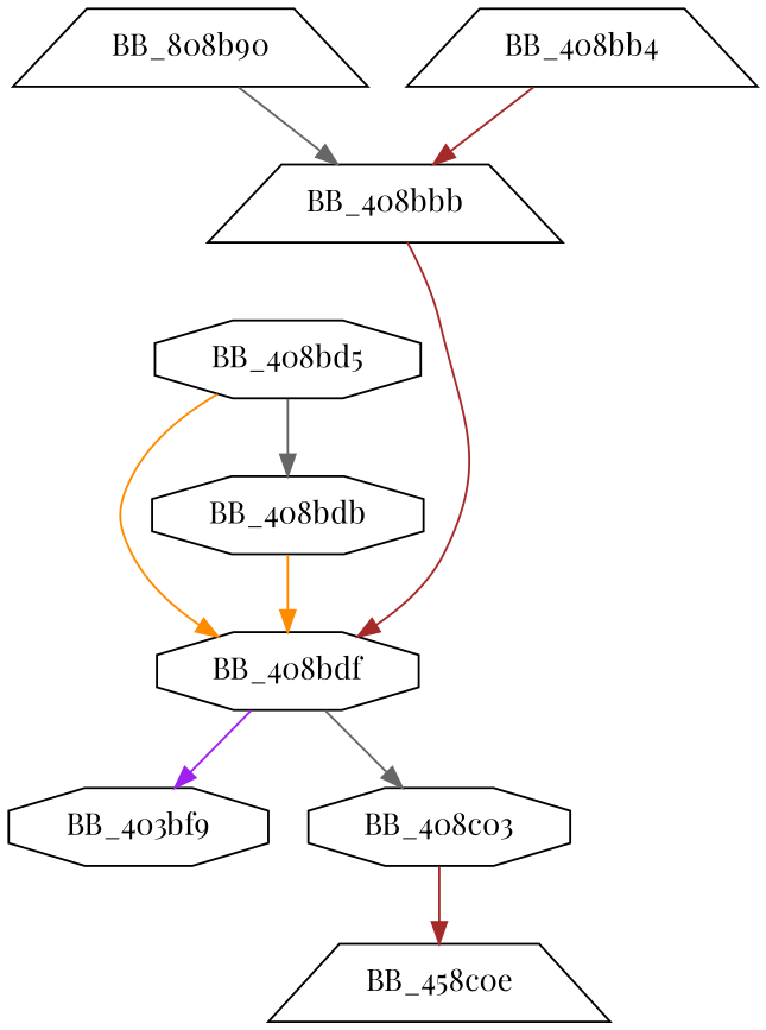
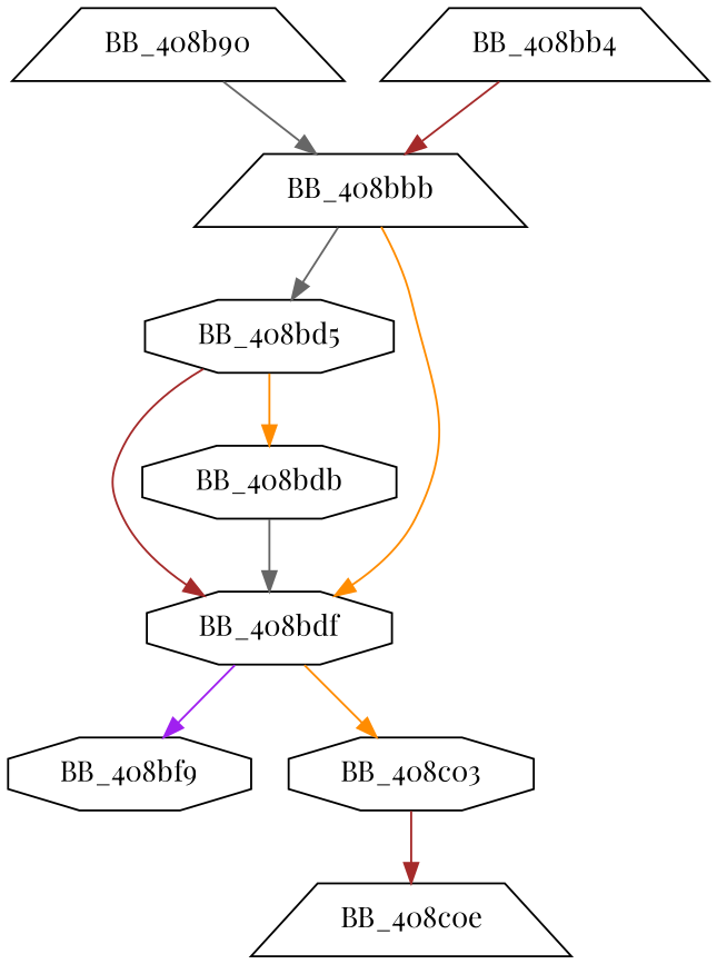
  digraph {
    fontname="Playfair Display"
    node [fontname="Playfair Display" shape=octagon]
    edge [color=gray40 fontname="Playfair Display"]
-   BB_408b90 [shape=trapezium label=BB_808b90]
+   BB_408b90 [shape=trapezium]
    BB_408bbb [shape=trapezium]
    BB_408bd5
    BB_408bdf
    n5 [label=BB_408bb4 shape=trapezium]
    BB_408bdb
-   BB_408bf9 [label=BB_403bf9]
+   BB_408bf9
    BB_408c03
-   BB_408c0e [shape=trapezium label=BB_458c0e]
+   BB_408c0e [shape=trapezium]
    BB_408b90 -> BB_408bbb
-   BB_408bbb -> BB_408bdf [color=brown]
-   BB_408bd5 -> BB_408bdf [color=darkorange]
-   BB_408bd5 -> BB_408bdb
+   BB_408bbb -> BB_408bd5
+   BB_408bbb -> BB_408bdf [color=darkorange]
+   BB_408bd5 -> BB_408bdf [color=brown]
+   BB_408bd5 -> BB_408bdb [color=darkorange]
    BB_408bdf -> BB_408bf9 [color=purple]
-   BB_408bdf -> BB_408c03
+   BB_408bdf -> BB_408c03 [color=darkorange]
    n5 -> BB_408bbb [color=brown]
-   BB_408bdb -> BB_408bdf [color=darkorange]
+   BB_408bdb -> BB_408bdf
    BB_408c03 -> BB_408c0e [color=brown]
  }
